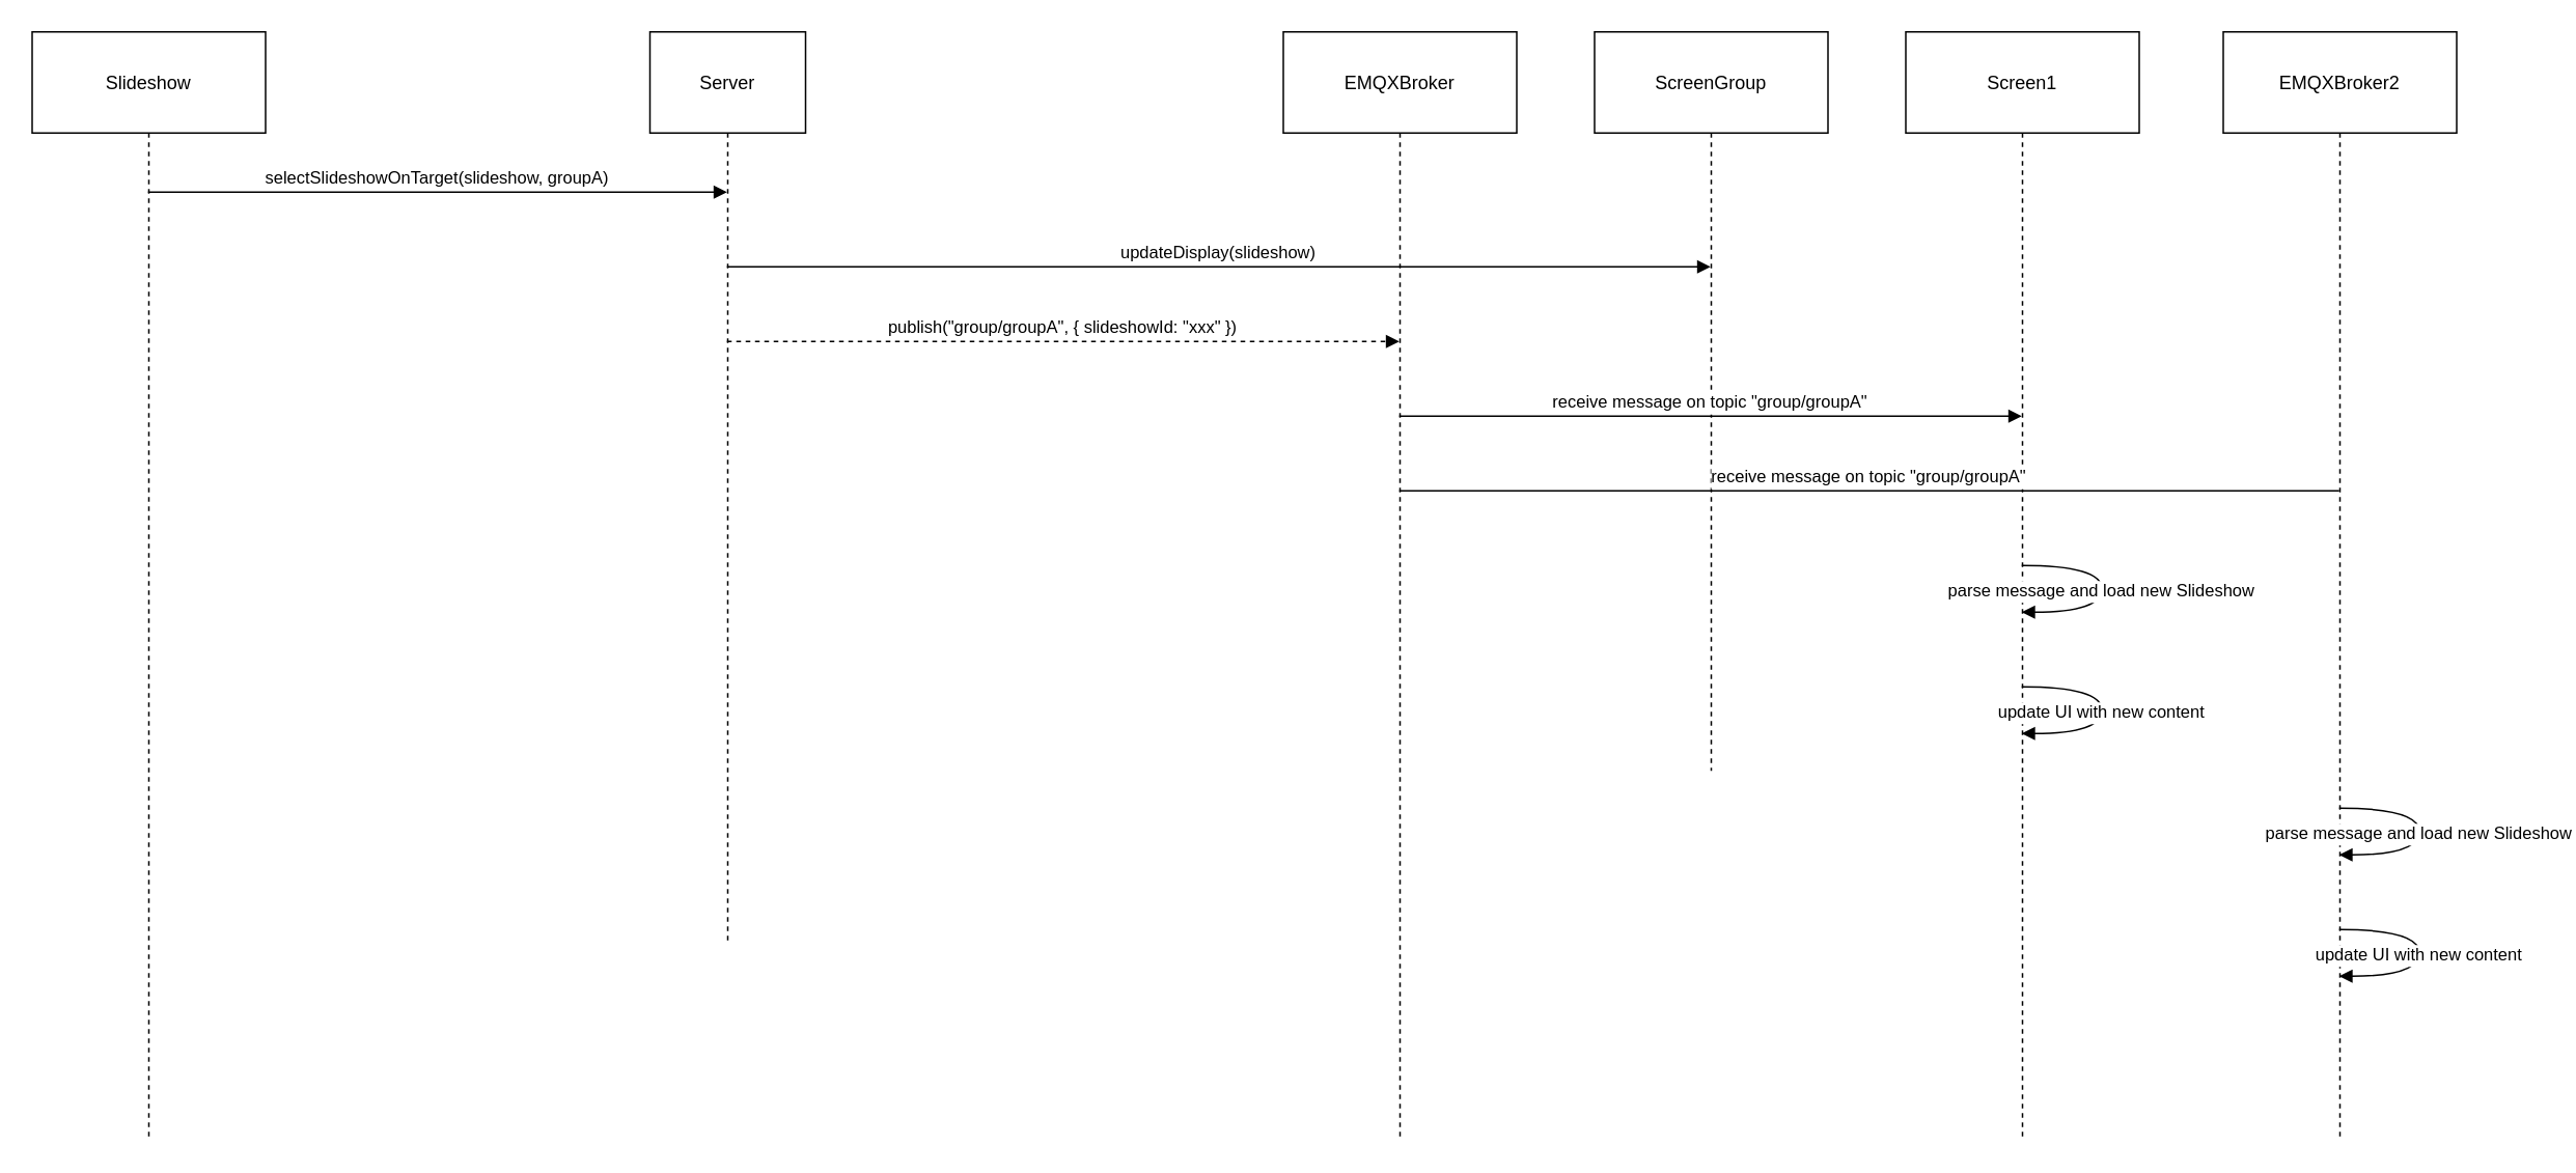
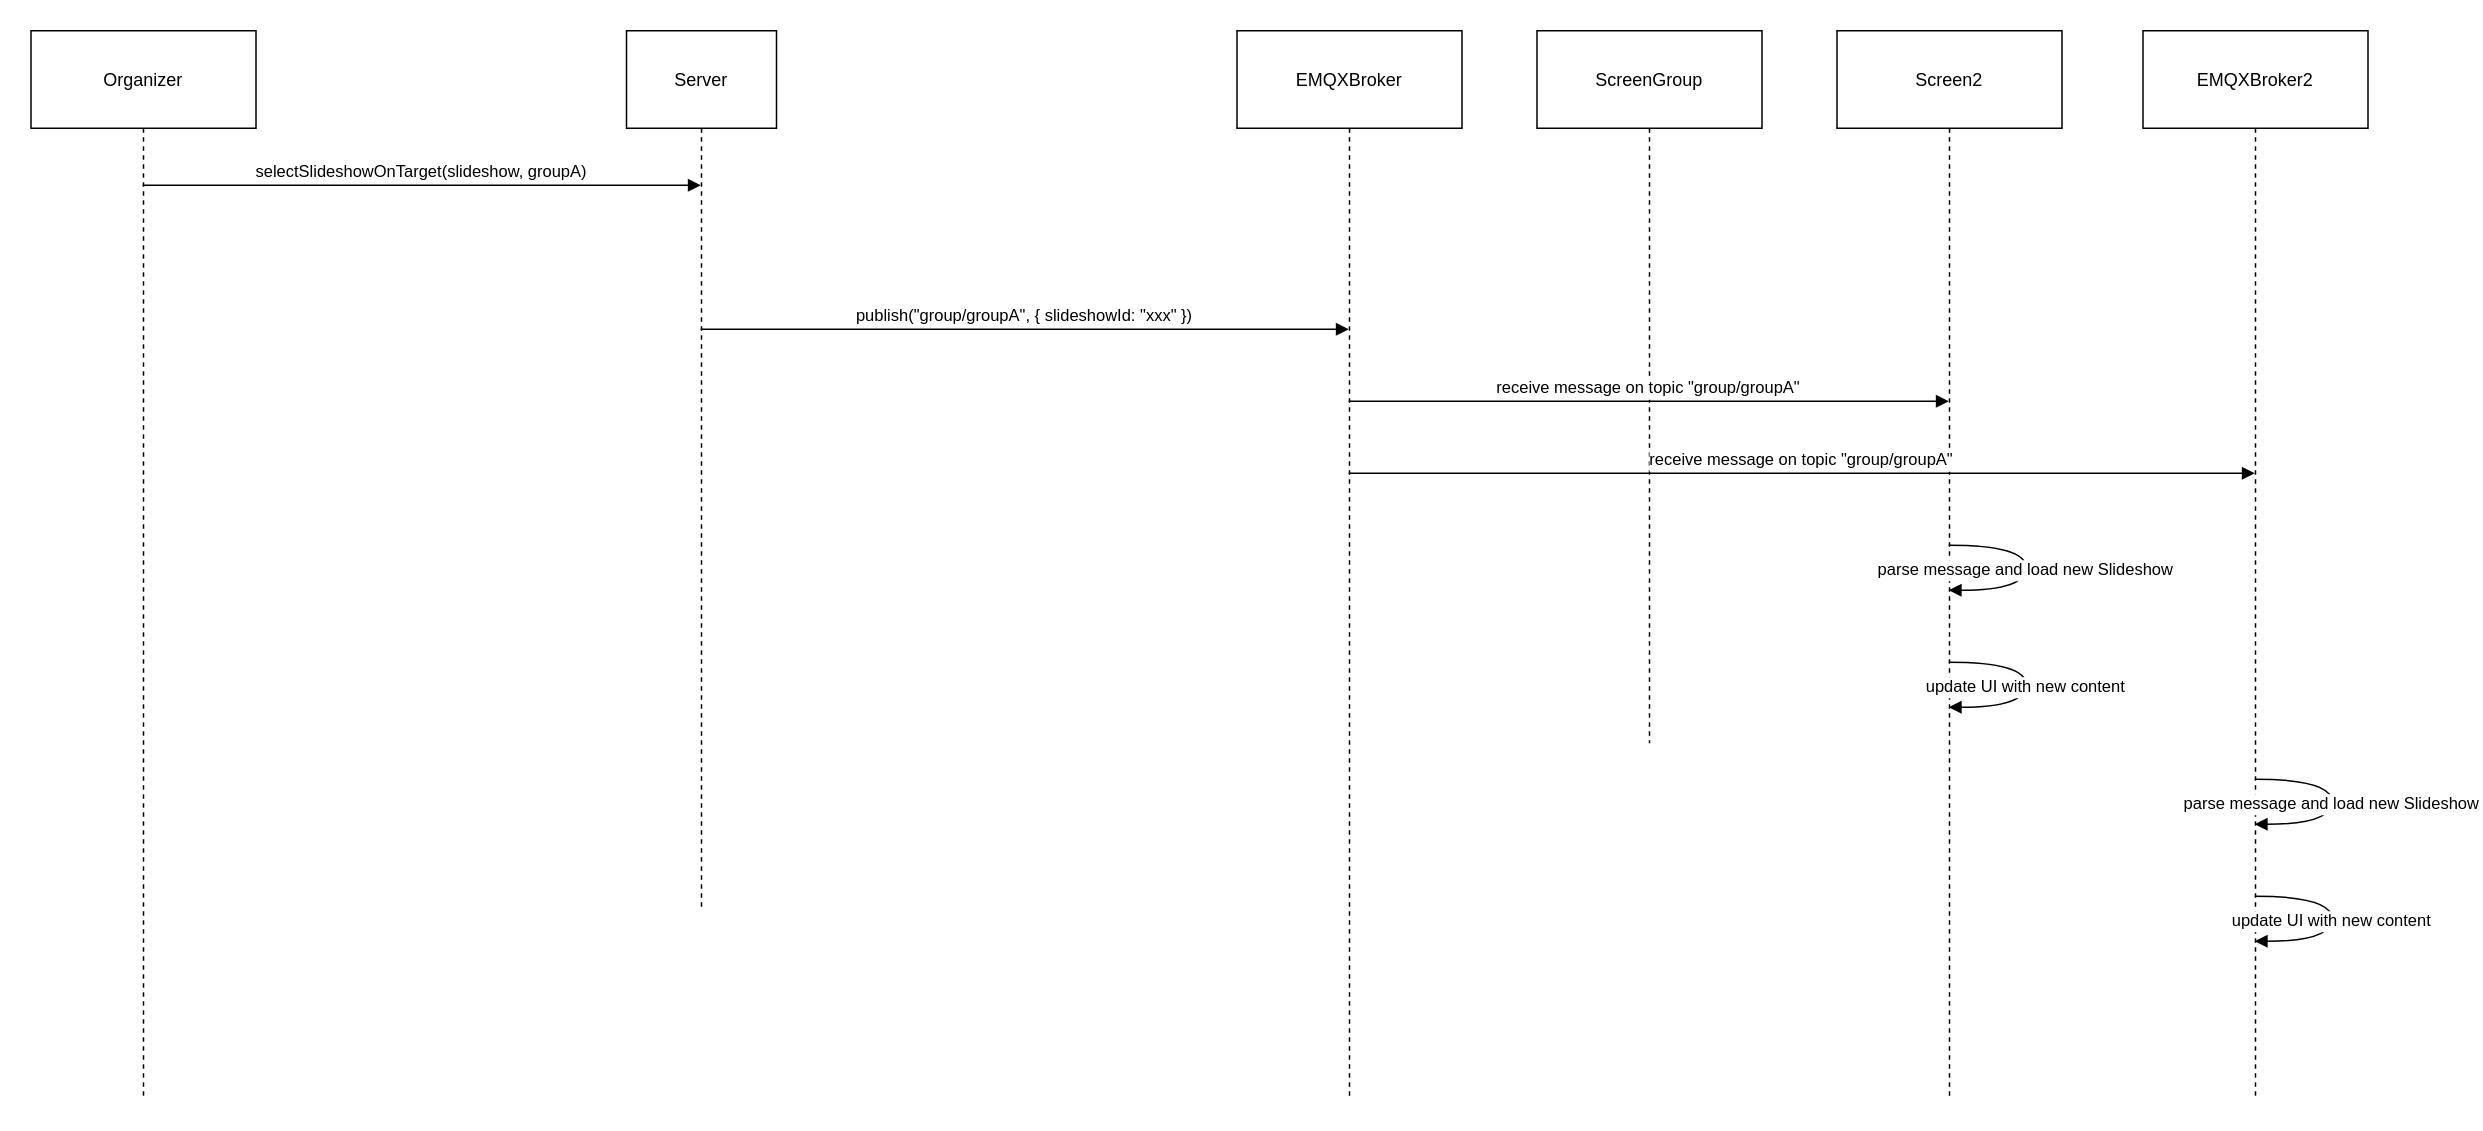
  <mxCell id="0" />
  <mxCell id="1" parent="0" />
- <mxCell id="2" value="Slideshow" style="shape=umlLifeline;perimeter=lifelinePerimeter;whiteSpace=wrap;container=1;dropTarget=0;collapsible=0;recursiveResize=0;outlineConnect=0;portConstraint=eastwest;newEdgeStyle={&quot;edgeStyle&quot;:&quot;elbowEdgeStyle&quot;,&quot;elbow&quot;:&quot;vertical&quot;,&quot;curved&quot;:0,&quot;rounded&quot;:0};size=65;" parent="1" vertex="1"><mxGeometry x="20" y="20" width="150" height="712" as="geometry" /></mxCell>
+ <mxCell id="2" value="Organizer" style="shape=umlLifeline;perimeter=lifelinePerimeter;whiteSpace=wrap;container=1;dropTarget=0;collapsible=0;recursiveResize=0;outlineConnect=0;portConstraint=eastwest;newEdgeStyle={&quot;edgeStyle&quot;:&quot;elbowEdgeStyle&quot;,&quot;elbow&quot;:&quot;vertical&quot;,&quot;curved&quot;:0,&quot;rounded&quot;:0};size=65;" parent="1" vertex="1"><mxGeometry x="20" y="20" width="150" height="712" as="geometry" /></mxCell>
  <mxCell id="3" value="Server" style="shape=umlLifeline;perimeter=lifelinePerimeter;whiteSpace=wrap;container=1;dropTarget=0;collapsible=0;recursiveResize=0;outlineConnect=0;portConstraint=eastwest;newEdgeStyle={&quot;edgeStyle&quot;:&quot;elbowEdgeStyle&quot;,&quot;elbow&quot;:&quot;vertical&quot;,&quot;curved&quot;:0,&quot;rounded&quot;:0};size=65;" parent="1" vertex="1"><mxGeometry x="417" y="20" width="100" height="585" as="geometry" /></mxCell>
  <mxCell id="4" value="EMQXBroker" style="shape=umlLifeline;perimeter=lifelinePerimeter;whiteSpace=wrap;container=1;dropTarget=0;collapsible=0;recursiveResize=0;outlineConnect=0;portConstraint=eastwest;newEdgeStyle={&quot;edgeStyle&quot;:&quot;elbowEdgeStyle&quot;,&quot;elbow&quot;:&quot;vertical&quot;,&quot;curved&quot;:0,&quot;rounded&quot;:0};size=65;" parent="1" vertex="1"><mxGeometry x="824" y="20" width="150" height="712" as="geometry" /></mxCell>
  <mxCell id="5" value="ScreenGroup" style="shape=umlLifeline;perimeter=lifelinePerimeter;whiteSpace=wrap;container=1;dropTarget=0;collapsible=0;recursiveResize=0;outlineConnect=0;portConstraint=eastwest;newEdgeStyle={&quot;edgeStyle&quot;:&quot;elbowEdgeStyle&quot;,&quot;elbow&quot;:&quot;vertical&quot;,&quot;curved&quot;:0,&quot;rounded&quot;:0};size=65;" parent="1" vertex="1"><mxGeometry x="1024" y="20" width="150" height="475" as="geometry" /></mxCell>
- <mxCell id="6" value="Screen1" style="shape=umlLifeline;perimeter=lifelinePerimeter;whiteSpace=wrap;container=1;dropTarget=0;collapsible=0;recursiveResize=0;outlineConnect=0;portConstraint=eastwest;newEdgeStyle={&quot;edgeStyle&quot;:&quot;elbowEdgeStyle&quot;,&quot;elbow&quot;:&quot;vertical&quot;,&quot;curved&quot;:0,&quot;rounded&quot;:0};size=65;" parent="1" vertex="1"><mxGeometry x="1224" y="20" width="150" height="712" as="geometry" /></mxCell>
+ <mxCell id="6" value="Screen2" style="shape=umlLifeline;perimeter=lifelinePerimeter;whiteSpace=wrap;container=1;dropTarget=0;collapsible=0;recursiveResize=0;outlineConnect=0;portConstraint=eastwest;newEdgeStyle={&quot;edgeStyle&quot;:&quot;elbowEdgeStyle&quot;,&quot;elbow&quot;:&quot;vertical&quot;,&quot;curved&quot;:0,&quot;rounded&quot;:0};size=65;" parent="1" vertex="1"><mxGeometry x="1224" y="20" width="150" height="712" as="geometry" /></mxCell>
  <mxCell id="7" value="EMQXBroker2" style="shape=umlLifeline;perimeter=lifelinePerimeter;whiteSpace=wrap;container=1;dropTarget=0;collapsible=0;recursiveResize=0;outlineConnect=0;portConstraint=eastwest;newEdgeStyle={&quot;edgeStyle&quot;:&quot;elbowEdgeStyle&quot;,&quot;elbow&quot;:&quot;vertical&quot;,&quot;curved&quot;:0,&quot;rounded&quot;:0};size=65;" parent="1" vertex="1"><mxGeometry x="1428" y="20" width="150" height="712" as="geometry" /></mxCell>
  <mxCell id="8" value="selectSlideshowOnTarget(slideshow, groupA)" style="verticalAlign=bottom;edgeStyle=elbowEdgeStyle;elbow=vertical;curved=0;rounded=0;endArrow=block;" parent="1" source="2" target="3" edge="1"><mxGeometry relative="1" as="geometry"><Array as="points"><mxPoint x="302" y="123" /></Array></mxGeometry></mxCell>
- <mxCell id="9" value="updateDisplay(slideshow)" style="verticalAlign=bottom;edgeStyle=elbowEdgeStyle;elbow=vertical;curved=0;rounded=0;endArrow=block;" parent="1" source="3" target="5" edge="1"><mxGeometry relative="1" as="geometry"><Array as="points"><mxPoint x="804" y="171" /></Array></mxGeometry></mxCell>
- <mxCell id="10" value="publish(&quot;group/groupA&quot;, { slideshowId: &quot;xxx&quot; })" style="verticalAlign=bottom;edgeStyle=elbowEdgeStyle;elbow=vertical;curved=0;rounded=0;endArrow=block;dashed=1;" parent="1" source="3" target="4" edge="1"><mxGeometry relative="1" as="geometry"><Array as="points"><mxPoint x="704" y="219" /></Array></mxGeometry></mxCell>
+ <mxCell id="10" value="publish(&quot;group/groupA&quot;, { slideshowId: &quot;xxx&quot; })" style="verticalAlign=bottom;edgeStyle=elbowEdgeStyle;elbow=vertical;curved=0;rounded=0;endArrow=block;" parent="1" source="3" target="4" edge="1"><mxGeometry relative="1" as="geometry"><Array as="points"><mxPoint x="704" y="219" /></Array></mxGeometry></mxCell>
  <mxCell id="11" value="receive message on topic &quot;group/groupA&quot;" style="verticalAlign=bottom;edgeStyle=elbowEdgeStyle;elbow=vertical;curved=0;rounded=0;endArrow=block;" parent="1" source="4" target="6" edge="1"><mxGeometry relative="1" as="geometry"><Array as="points"><mxPoint x="1108" y="267" /></Array></mxGeometry></mxCell>
- <mxCell id="12" value="receive message on topic &quot;group/groupA&quot;" style="verticalAlign=bottom;edgeStyle=elbowEdgeStyle;elbow=vertical;curved=0;rounded=0;endArrow=none;" parent="1" source="4" target="7" edge="1"><mxGeometry relative="1" as="geometry"><Array as="points"><mxPoint x="1210" y="315" /></Array></mxGeometry></mxCell>
+ <mxCell id="12" value="receive message on topic &quot;group/groupA&quot;" style="verticalAlign=bottom;edgeStyle=elbowEdgeStyle;elbow=vertical;curved=0;rounded=0;endArrow=block;" parent="1" source="4" target="7" edge="1"><mxGeometry relative="1" as="geometry"><Array as="points"><mxPoint x="1210" y="315" /></Array></mxGeometry></mxCell>
  <mxCell id="13" value="parse message and load new Slideshow" style="curved=1;endArrow=block;rounded=0;" parent="1" source="6" target="6" edge="1"><mxGeometry relative="1" as="geometry"><Array as="points"><mxPoint x="1350" y="363" /><mxPoint x="1350" y="393" /></Array></mxGeometry></mxCell>
  <mxCell id="14" value="update UI with new content" style="curved=1;endArrow=block;rounded=0;" parent="1" source="6" target="6" edge="1"><mxGeometry relative="1" as="geometry"><Array as="points"><mxPoint x="1350" y="441" /><mxPoint x="1350" y="471" /></Array></mxGeometry></mxCell>
  <mxCell id="15" value="parse message and load new Slideshow" style="curved=1;endArrow=block;rounded=0;" parent="1" source="7" target="7" edge="1"><mxGeometry relative="1" as="geometry"><Array as="points"><mxPoint x="1554" y="519" /><mxPoint x="1554" y="549" /></Array></mxGeometry></mxCell>
  <mxCell id="16" value="update UI with new content" style="curved=1;endArrow=block;rounded=0;" parent="1" source="7" target="7" edge="1"><mxGeometry relative="1" as="geometry"><Array as="points"><mxPoint x="1554" y="597" /><mxPoint x="1554" y="627" /></Array></mxGeometry></mxCell>
